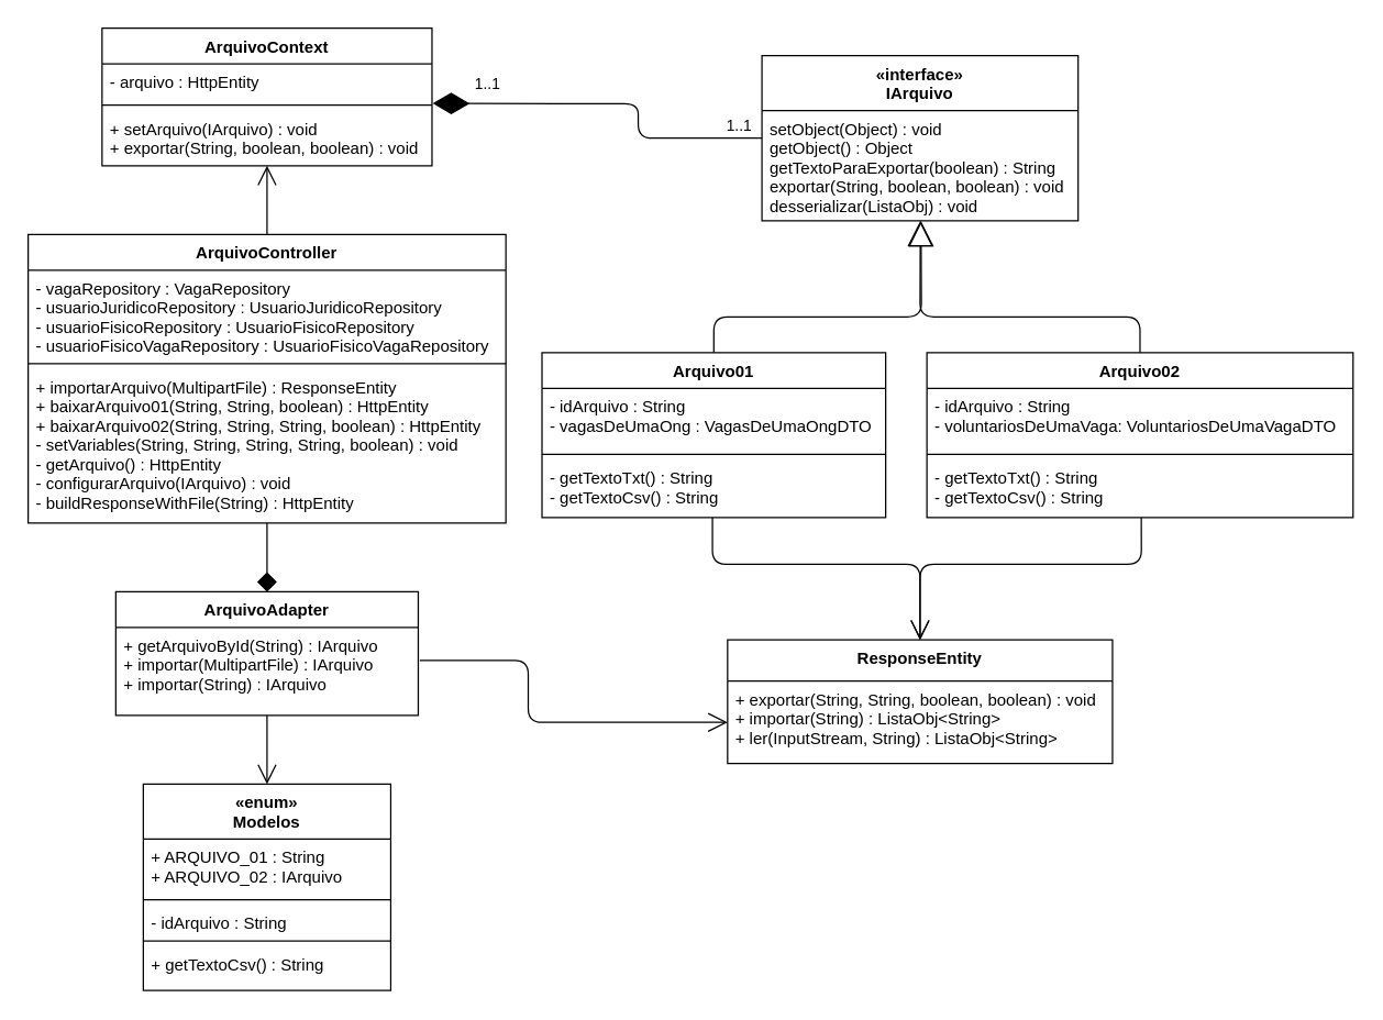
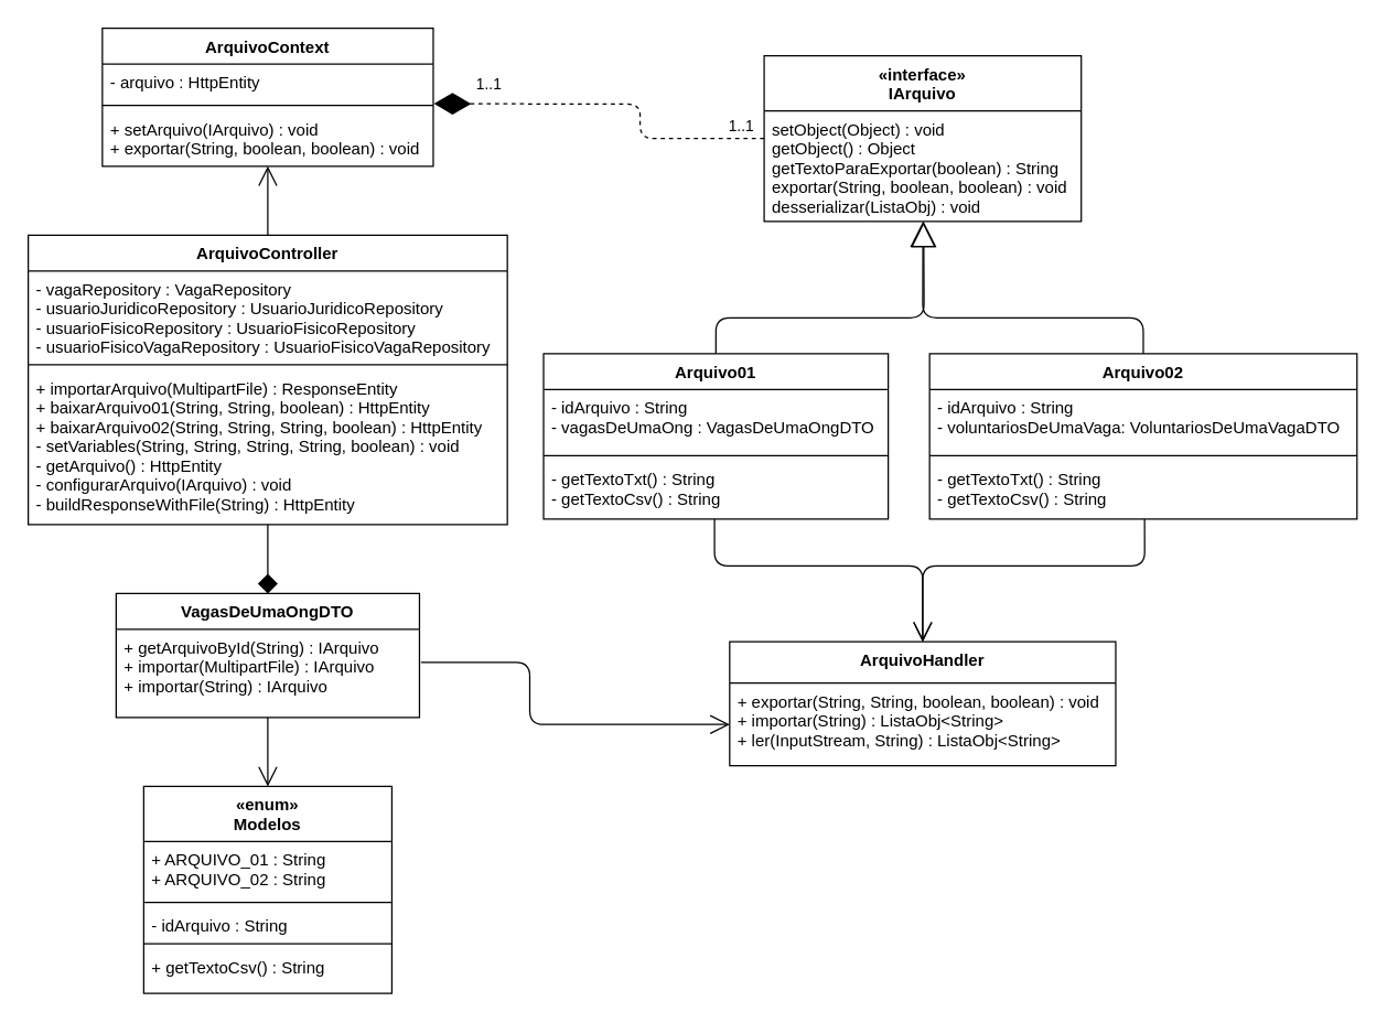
  <mxCell id="0" />
  <mxCell id="1" parent="0" />
  <mxCell id="2" value="ArquivoContext" style="swimlane;fontStyle=1;align=center;verticalAlign=top;childLayout=stackLayout;horizontal=1;startSize=26;horizontalStack=0;resizeParent=1;resizeParentMax=0;resizeLast=0;collapsible=1;marginBottom=0;" vertex="1" parent="1"><mxGeometry x="73.75" y="20" width="240" height="100" as="geometry" /></mxCell>
  <mxCell id="3" value="- arquivo : HttpEntity" style="text;strokeColor=none;fillColor=none;align=left;verticalAlign=top;spacingLeft=4;spacingRight=4;overflow=hidden;rotatable=0;points=[[0,0.5],[1,0.5]];portConstraint=eastwest;" vertex="1" parent="2"><mxGeometry y="26" width="240" height="26" as="geometry" /></mxCell>
  <mxCell id="4" value="" style="line;strokeWidth=1;fillColor=none;align=left;verticalAlign=middle;spacingTop=-1;spacingLeft=3;spacingRight=3;rotatable=0;labelPosition=right;points=[];portConstraint=eastwest;" vertex="1" parent="2"><mxGeometry y="52" width="240" height="8" as="geometry" /></mxCell>
  <mxCell id="5" value="+ setArquivo(IArquivo) : void&#10;+ exportar(String, boolean, boolean) : void" style="text;strokeColor=none;fillColor=none;align=left;verticalAlign=top;spacingLeft=4;spacingRight=4;overflow=hidden;rotatable=0;points=[[0,0.5],[1,0.5]];portConstraint=eastwest;" vertex="1" parent="2"><mxGeometry y="60" width="240" height="40" as="geometry" /></mxCell>
  <mxCell id="6" value="«interface»&#10;IArquivo" style="swimlane;fontStyle=1;align=center;verticalAlign=top;childLayout=stackLayout;horizontal=1;startSize=40;horizontalStack=0;resizeParent=1;resizeParentMax=0;resizeLast=0;collapsible=1;marginBottom=0;" vertex="1" parent="1"><mxGeometry x="553.75" y="40" width="230" height="120" as="geometry" /></mxCell>
  <mxCell id="7" value="setObject(Object) : void&#10;getObject() : Object&#10;getTextoParaExportar(boolean) : String&#10;exportar(String, boolean, boolean) : void&#10;desserializar(ListaObj) : void" style="text;strokeColor=none;fillColor=none;align=left;verticalAlign=top;spacingLeft=4;spacingRight=4;overflow=hidden;rotatable=0;points=[[0,0.5],[1,0.5]];portConstraint=eastwest;" vertex="1" parent="6"><mxGeometry y="40" width="230" height="80" as="geometry" /></mxCell>
  <mxCell id="8" value="Arquivo01" style="swimlane;fontStyle=1;align=center;verticalAlign=top;childLayout=stackLayout;horizontal=1;startSize=26;horizontalStack=0;resizeParent=1;resizeParentMax=0;resizeLast=0;collapsible=1;marginBottom=0;" vertex="1" parent="1"><mxGeometry x="393.75" y="256" width="250" height="120" as="geometry" /></mxCell>
  <mxCell id="9" value="- idArquivo : String&#10;- vagasDeUmaOng : VagasDeUmaOngDTO" style="text;strokeColor=none;fillColor=none;align=left;verticalAlign=top;spacingLeft=4;spacingRight=4;overflow=hidden;rotatable=0;points=[[0,0.5],[1,0.5]];portConstraint=eastwest;" vertex="1" parent="8"><mxGeometry y="26" width="250" height="44" as="geometry" /></mxCell>
  <mxCell id="10" value="" style="line;strokeWidth=1;fillColor=none;align=left;verticalAlign=middle;spacingTop=-1;spacingLeft=3;spacingRight=3;rotatable=0;labelPosition=right;points=[];portConstraint=eastwest;" vertex="1" parent="8"><mxGeometry y="70" width="250" height="8" as="geometry" /></mxCell>
  <mxCell id="11" value="- getTextoTxt() : String&#10;- getTextoCsv() : String" style="text;strokeColor=none;fillColor=none;align=left;verticalAlign=top;spacingLeft=4;spacingRight=4;overflow=hidden;rotatable=0;points=[[0,0.5],[1,0.5]];portConstraint=eastwest;" vertex="1" parent="8"><mxGeometry y="78" width="250" height="42" as="geometry" /></mxCell>
  <mxCell id="12" value="Arquivo02" style="swimlane;fontStyle=1;align=center;verticalAlign=top;childLayout=stackLayout;horizontal=1;startSize=26;horizontalStack=0;resizeParent=1;resizeParentMax=0;resizeLast=0;collapsible=1;marginBottom=0;" vertex="1" parent="1"><mxGeometry x="673.75" y="256" width="310" height="120" as="geometry" /></mxCell>
  <mxCell id="13" value="- idArquivo : String&#10;- voluntariosDeUmaVaga: VoluntariosDeUmaVagaDTO" style="text;strokeColor=none;fillColor=none;align=left;verticalAlign=top;spacingLeft=4;spacingRight=4;overflow=hidden;rotatable=0;points=[[0,0.5],[1,0.5]];portConstraint=eastwest;" vertex="1" parent="12"><mxGeometry y="26" width="310" height="44" as="geometry" /></mxCell>
  <mxCell id="14" value="" style="line;strokeWidth=1;fillColor=none;align=left;verticalAlign=middle;spacingTop=-1;spacingLeft=3;spacingRight=3;rotatable=0;labelPosition=right;points=[];portConstraint=eastwest;" vertex="1" parent="12"><mxGeometry y="70" width="310" height="8" as="geometry" /></mxCell>
  <mxCell id="15" value="- getTextoTxt() : String&#10;- getTextoCsv() : String" style="text;strokeColor=none;fillColor=none;align=left;verticalAlign=top;spacingLeft=4;spacingRight=4;overflow=hidden;rotatable=0;points=[[0,0.5],[1,0.5]];portConstraint=eastwest;" vertex="1" parent="12"><mxGeometry y="78" width="310" height="42" as="geometry" /></mxCell>
  <mxCell id="16" value="ArquivoController" style="swimlane;fontStyle=1;align=center;verticalAlign=top;childLayout=stackLayout;horizontal=1;startSize=26;horizontalStack=0;resizeParent=1;resizeParentMax=0;resizeLast=0;collapsible=1;marginBottom=0;" vertex="1" parent="1"><mxGeometry x="20" y="170" width="347.5" height="210" as="geometry" /></mxCell>
  <mxCell id="17" value="- vagaRepository : VagaRepository&#10;- usuarioJuridicoRepository : UsuarioJuridicoRepository&#10;- usuarioFisicoRepository : UsuarioFisicoRepository&#10;- usuarioFisicoVagaRepository : UsuarioFisicoVagaRepository" style="text;strokeColor=none;fillColor=none;align=left;verticalAlign=top;spacingLeft=4;spacingRight=4;overflow=hidden;rotatable=0;points=[[0,0.5],[1,0.5]];portConstraint=eastwest;" vertex="1" parent="16"><mxGeometry y="26" width="347.5" height="64" as="geometry" /></mxCell>
  <mxCell id="18" value="" style="line;strokeWidth=1;fillColor=none;align=left;verticalAlign=middle;spacingTop=-1;spacingLeft=3;spacingRight=3;rotatable=0;labelPosition=right;points=[];portConstraint=eastwest;" vertex="1" parent="16"><mxGeometry y="90" width="347.5" height="8" as="geometry" /></mxCell>
  <mxCell id="19" value="+ importarArquivo(MultipartFile) : ResponseEntity&#10;+ baixarArquivo01(String, String, boolean) : HttpEntity&#10;+ baixarArquivo02(String, String, String, boolean) : HttpEntity&#10;- setVariables(String, String, String, String, boolean) : void&#10;- getArquivo() : HttpEntity&#10;- configurarArquivo(IArquivo) : void&#10;- buildResponseWithFile(String) : HttpEntity" style="text;strokeColor=none;fillColor=none;align=left;verticalAlign=top;spacingLeft=4;spacingRight=4;overflow=hidden;rotatable=0;points=[[0,0.5],[1,0.5]];portConstraint=eastwest;" vertex="1" parent="16"><mxGeometry y="98" width="347.5" height="112" as="geometry" /></mxCell>
- <mxCell id="20" value="ArquivoAdapter" style="swimlane;fontStyle=1;align=center;verticalAlign=top;childLayout=stackLayout;horizontal=1;startSize=26;horizontalStack=0;resizeParent=1;resizeParentMax=0;resizeLast=0;collapsible=1;marginBottom=0;" vertex="1" parent="1"><mxGeometry x="83.75" y="430" width="220" height="90" as="geometry" /></mxCell>
+ <mxCell id="20" value="VagasDeUmaOngDTO" style="swimlane;fontStyle=1;align=center;verticalAlign=top;childLayout=stackLayout;horizontal=1;startSize=26;horizontalStack=0;resizeParent=1;resizeParentMax=0;resizeLast=0;collapsible=1;marginBottom=0;" vertex="1" parent="1"><mxGeometry x="83.75" y="430" width="220" height="90" as="geometry" /></mxCell>
  <mxCell id="21" value="+ getArquivoById(String) : IArquivo&#10;+ importar(MultipartFile) : IArquivo&#10;+ importar(String) : IArquivo" style="text;strokeColor=none;fillColor=none;align=left;verticalAlign=top;spacingLeft=4;spacingRight=4;overflow=hidden;rotatable=0;points=[[0,0.5],[1,0.5]];portConstraint=eastwest;" vertex="1" parent="20"><mxGeometry y="26" width="220" height="64" as="geometry" /></mxCell>
  <mxCell id="22" value="" style="endArrow=block;endSize=16;endFill=0;html=1;exitX=0.5;exitY=0;exitDx=0;exitDy=0;entryX=0.503;entryY=1.003;entryDx=0;entryDy=0;entryPerimeter=0;" edge="1" parent="1" source="8" target="7"><mxGeometry width="160" relative="1" as="geometry"><mxPoint x="436.75" y="320" as="sourcePoint" /><mxPoint x="583.75" y="180" as="targetPoint" /><Array as="points"><mxPoint x="518.75" y="230" /><mxPoint x="669.75" y="230" /></Array></mxGeometry></mxCell>
  <mxCell id="23" value="" style="endArrow=block;endSize=16;endFill=0;html=1;exitX=0.5;exitY=0;exitDx=0;exitDy=0;entryX=0.501;entryY=1.001;entryDx=0;entryDy=0;entryPerimeter=0;" edge="1" parent="1" source="12" target="7"><mxGeometry width="160" relative="1" as="geometry"><mxPoint x="483.75" y="180" as="sourcePoint" /><mxPoint x="613.75" y="180" as="targetPoint" /><Array as="points"><mxPoint x="828.75" y="230" /><mxPoint x="668.75" y="230" /></Array></mxGeometry></mxCell>
- <mxCell id="24" value="" style="endArrow=diamondThin;endFill=1;endSize=24;html=1;exitX=0;exitY=0.5;exitDx=0;exitDy=0;entryX=1.002;entryY=1.103;entryDx=0;entryDy=0;entryPerimeter=0;" edge="1" parent="1" source="6" target="3"><mxGeometry width="160" relative="1" as="geometry"><mxPoint x="353.75" y="100" as="sourcePoint" /><mxPoint x="423.75" y="30" as="targetPoint" /><Array as="points"><mxPoint x="463.75" y="100" /><mxPoint x="463.75" y="75" /></Array></mxGeometry></mxCell>
+ <mxCell id="24" value="" style="endArrow=diamondThin;endFill=1;endSize=24;html=1;exitX=0;exitY=0.5;exitDx=0;exitDy=0;entryX=1.002;entryY=1.103;entryDx=0;entryDy=0;entryPerimeter=0;dashed=1;" edge="1" parent="1" source="6" target="3"><mxGeometry width="160" relative="1" as="geometry"><mxPoint x="353.75" y="100" as="sourcePoint" /><mxPoint x="423.75" y="30" as="targetPoint" /><Array as="points"><mxPoint x="463.75" y="100" /><mxPoint x="463.75" y="75" /></Array></mxGeometry></mxCell>
  <mxCell id="25" value="1..1" style="edgeLabel;html=1;align=center;verticalAlign=middle;resizable=0;points=[];" vertex="1" connectable="0" parent="24"><mxGeometry x="-0.875" y="-1" relative="1" as="geometry"><mxPoint y="-9" as="offset" /></mxGeometry></mxCell>
  <mxCell id="26" value="" style="endArrow=open;endFill=1;endSize=12;html=1;exitX=0.5;exitY=0;exitDx=0;exitDy=0;" edge="1" parent="1" source="16" target="5"><mxGeometry width="160" relative="1" as="geometry"><mxPoint x="243.75" y="230" as="sourcePoint" /><mxPoint x="403.75" y="230" as="targetPoint" /></mxGeometry></mxCell>
  <mxCell id="27" value="" style="endArrow=diamond;endFill=1;endSize=12;html=1;entryX=0.5;entryY=0;entryDx=0;entryDy=0;exitX=0.5;exitY=1;exitDx=0;exitDy=0;" edge="1" parent="1" source="16" target="20"><mxGeometry width="160" relative="1" as="geometry"><mxPoint x="193.75" y="270" as="sourcePoint" /><mxPoint x="293.75" y="256" as="targetPoint" /></mxGeometry></mxCell>
  <mxCell id="28" value="«enum»&#10;Modelos" style="swimlane;fontStyle=1;align=center;verticalAlign=top;childLayout=stackLayout;horizontal=1;startSize=40;horizontalStack=0;resizeParent=1;resizeParentMax=0;resizeLast=0;collapsible=1;marginBottom=0;" vertex="1" parent="1"><mxGeometry x="103.75" y="570" width="180" height="150" as="geometry" /></mxCell>
- <mxCell id="29" value="+ ARQUIVO_01 : String&#10;+ ARQUIVO_02 : IArquivo" style="text;strokeColor=none;fillColor=none;align=left;verticalAlign=top;spacingLeft=4;spacingRight=4;overflow=hidden;rotatable=0;points=[[0,0.5],[1,0.5]];portConstraint=eastwest;" vertex="1" parent="28"><mxGeometry y="40" width="180" height="40" as="geometry" /></mxCell>
+ <mxCell id="29" value="+ ARQUIVO_01 : String&#10;+ ARQUIVO_02 : String" style="text;strokeColor=none;fillColor=none;align=left;verticalAlign=top;spacingLeft=4;spacingRight=4;overflow=hidden;rotatable=0;points=[[0,0.5],[1,0.5]];portConstraint=eastwest;" vertex="1" parent="28"><mxGeometry y="40" width="180" height="40" as="geometry" /></mxCell>
  <mxCell id="30" value="" style="line;strokeWidth=1;fillColor=none;align=left;verticalAlign=middle;spacingTop=-1;spacingLeft=3;spacingRight=3;rotatable=0;labelPosition=right;points=[];portConstraint=eastwest;" vertex="1" parent="28"><mxGeometry y="80" width="180" height="8" as="geometry" /></mxCell>
  <mxCell id="31" value="- idArquivo : String" style="text;strokeColor=none;fillColor=none;align=left;verticalAlign=top;spacingLeft=4;spacingRight=4;overflow=hidden;rotatable=0;points=[[0,0.5],[1,0.5]];portConstraint=eastwest;" vertex="1" parent="28"><mxGeometry y="88" width="180" height="22" as="geometry" /></mxCell>
  <mxCell id="32" value="" style="line;strokeWidth=1;fillColor=none;align=left;verticalAlign=middle;spacingTop=-1;spacingLeft=3;spacingRight=3;rotatable=0;labelPosition=right;points=[];portConstraint=eastwest;" vertex="1" parent="28"><mxGeometry y="110" width="180" height="8" as="geometry" /></mxCell>
  <mxCell id="33" value="+ getTextoCsv() : String" style="text;strokeColor=none;fillColor=none;align=left;verticalAlign=top;spacingLeft=4;spacingRight=4;overflow=hidden;rotatable=0;points=[[0,0.5],[1,0.5]];portConstraint=eastwest;" vertex="1" parent="28"><mxGeometry y="118" width="180" height="32" as="geometry" /></mxCell>
  <mxCell id="34" value="" style="endArrow=open;endFill=1;endSize=12;html=1;exitX=0.5;exitY=1;exitDx=0;exitDy=0;exitPerimeter=0;entryX=0.5;entryY=0;entryDx=0;entryDy=0;" edge="1" parent="1" source="21" target="28"><mxGeometry width="160" relative="1" as="geometry"><mxPoint x="463.75" y="570" as="sourcePoint" /><mxPoint x="233.75" y="620" as="targetPoint" /><Array as="points" /></mxGeometry></mxCell>
- <mxCell id="35" value="ResponseEntity" style="swimlane;fontStyle=1;align=center;verticalAlign=top;childLayout=stackLayout;horizontal=1;startSize=30;horizontalStack=0;resizeParent=1;resizeParentMax=0;resizeLast=0;collapsible=1;marginBottom=0;" vertex="1" parent="1"><mxGeometry x="528.75" y="465" width="280" height="90" as="geometry" /></mxCell>
+ <mxCell id="35" value="ArquivoHandler" style="swimlane;fontStyle=1;align=center;verticalAlign=top;childLayout=stackLayout;horizontal=1;startSize=30;horizontalStack=0;resizeParent=1;resizeParentMax=0;resizeLast=0;collapsible=1;marginBottom=0;" vertex="1" parent="1"><mxGeometry x="528.75" y="465" width="280" height="90" as="geometry" /></mxCell>
  <mxCell id="36" value="+ exportar(String, String, boolean, boolean) : void&#10;+ importar(String) : ListaObj&lt;String&gt;&#10;+ ler(InputStream, String) : ListaObj&lt;String&gt;" style="text;strokeColor=none;fillColor=none;align=left;verticalAlign=top;spacingLeft=4;spacingRight=4;overflow=hidden;rotatable=0;points=[[0,0.5],[1,0.5]];portConstraint=eastwest;" vertex="1" parent="35"><mxGeometry y="30" width="280" height="60" as="geometry" /></mxCell>
  <mxCell id="37" value="" style="endArrow=open;endFill=1;endSize=12;html=1;exitX=0.503;exitY=1;exitDx=0;exitDy=0;exitPerimeter=0;entryX=0.5;entryY=0;entryDx=0;entryDy=0;" edge="1" parent="1" source="15" target="35"><mxGeometry width="160" relative="1" as="geometry"><mxPoint x="613.75" y="470" as="sourcePoint" /><mxPoint x="773.75" y="470" as="targetPoint" /><Array as="points"><mxPoint x="829.75" y="410" /><mxPoint x="668.75" y="410" /></Array></mxGeometry></mxCell>
  <mxCell id="38" value="" style="endArrow=open;endFill=1;endSize=12;html=1;exitX=0.496;exitY=1;exitDx=0;exitDy=0;exitPerimeter=0;entryX=0.5;entryY=0;entryDx=0;entryDy=0;" edge="1" parent="1" source="11" target="35"><mxGeometry width="160" relative="1" as="geometry"><mxPoint x="839.68" y="386" as="sourcePoint" /><mxPoint x="643.75" y="410" as="targetPoint" /><Array as="points"><mxPoint x="517.75" y="410" /><mxPoint x="668.75" y="410" /></Array></mxGeometry></mxCell>
  <mxCell id="39" value="" style="endArrow=open;endFill=1;endSize=12;html=1;entryX=0;entryY=0.5;entryDx=0;entryDy=0;exitX=1.005;exitY=0.375;exitDx=0;exitDy=0;exitPerimeter=0;" edge="1" parent="1" source="21" target="36"><mxGeometry width="160" relative="1" as="geometry"><mxPoint x="333.75" y="460" as="sourcePoint" /><mxPoint x="504.75" y="629" as="targetPoint" /><Array as="points"><mxPoint x="383.75" y="480" /><mxPoint x="383.75" y="525" /></Array></mxGeometry></mxCell>
  <mxCell id="40" value="1..1" style="edgeLabel;html=1;align=center;verticalAlign=middle;resizable=0;points=[];" vertex="1" connectable="0" parent="1"><mxGeometry x="353.749" y="60" as="geometry" /></mxCell>
